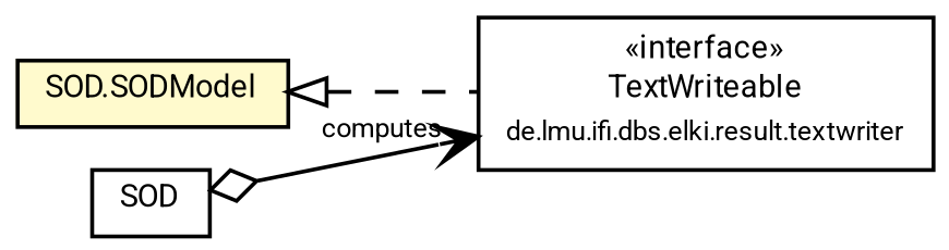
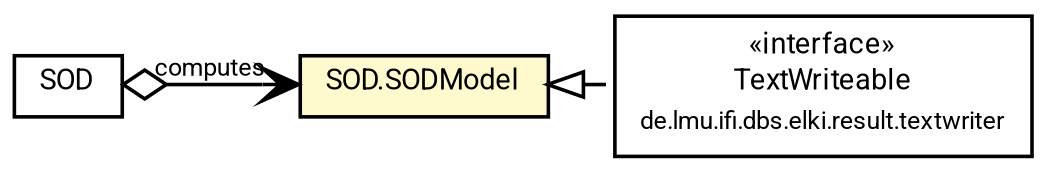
  digraph {
    nodesep=0.15
    rankdir=LR
    ranksep=0.25
    node [fontcolor=black fontname=Roboto fontsize=8 margin=0 shape=plaintext]
    edge [color=black fontname=Roboto fontsize=7 labelfontname=Roboto labelfontsize=7]
    n1 [height=0 label=<<table title="de.lmu.ifi.dbs.elki.result.textwriter.TextWriteable" border="0" cellborder="1" cellspacing="0" cellpadding="2" href="../../../result/textwriter/TextWriteable.html" target="_parent"> 		<tr><td><table border="0" cellspacing="0" cellpadding="1"> 		<tr><td align="center" balign="center"> &#171;interface&#187; </td></tr> 		<tr><td align="center" balign="center"> <font face="Roboto">TextWriteable</font> </td></tr> 		<tr><td align="center" balign="center"> <font face="Roboto" point-size="7.0">de.lmu.ifi.dbs.elki.result.textwriter</font> </td></tr> 		</table></td></tr> 		</table>> width=0]
    n2 [height=0 label=<<table title="de.lmu.ifi.dbs.elki.algorithm.outlier.subspace.SOD.SODModel" border="0" cellborder="1" cellspacing="0" cellpadding="2" bgcolor="lemonChiffon" href="SOD.SODModel.html" target="_parent"> 		<tr><td><table border="0" cellspacing="0" cellpadding="1"> 		<tr><td align="center" balign="center"> <font face="Roboto">SOD.SODModel</font> </td></tr> 		</table></td></tr> 		</table>> width=0]
    n3 [height=0 label=<<table title="de.lmu.ifi.dbs.elki.algorithm.outlier.subspace.SOD" border="0" cellborder="1" cellspacing="0" cellpadding="2" href="SOD.html" target="_parent"> 		<tr><td><table border="0" cellspacing="0" cellpadding="1"> 		<tr><td align="center" balign="center"> <font face="Roboto">SOD</font> </td></tr> 		</table></td></tr> 		</table>> width=0]
    n2 -> n1 [arrowtail=empty dir=back style=dashed weight=9]
-   n3 -> n1 [arrowhead=open arrowtail=ediamond dir=both label=computes weight=3]
+   n3 -> n2 [arrowhead=open arrowtail=ediamond dir=both label=computes weight=3]
  }
